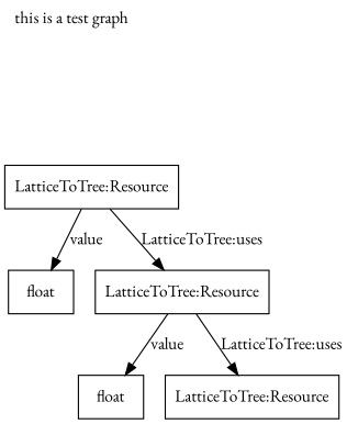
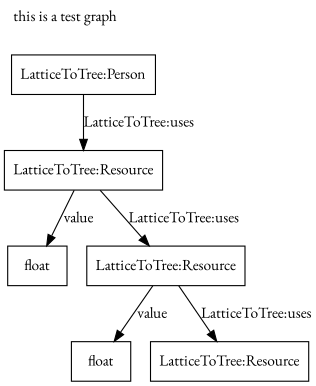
  digraph {
    label="this is a test graph"
    labeljust=left
    labelloc=top
    rankdir=TB
    fontname="EB Garamond"
    node [shape=box fontname="EB Garamond" duplicate=true]
    edge [fontname="EB Garamond"]
+   n1 [label="LatticeToTree:Person" duplicate=""]
    n2 [label="LatticeToTree:Resource"]
    n3 [label=float]
    n4 [label="LatticeToTree:Resource"]
    n5 [label=float]
    n6 [label="LatticeToTree:Resource"]
+   n1 -> n2 [label="LatticeToTree:uses"]
    n2 -> n3 [label=value]
    n2 -> n4 [label="LatticeToTree:uses"]
    n4 -> n5 [label=value]
    n4 -> n6 [label="LatticeToTree:uses"]
  }
